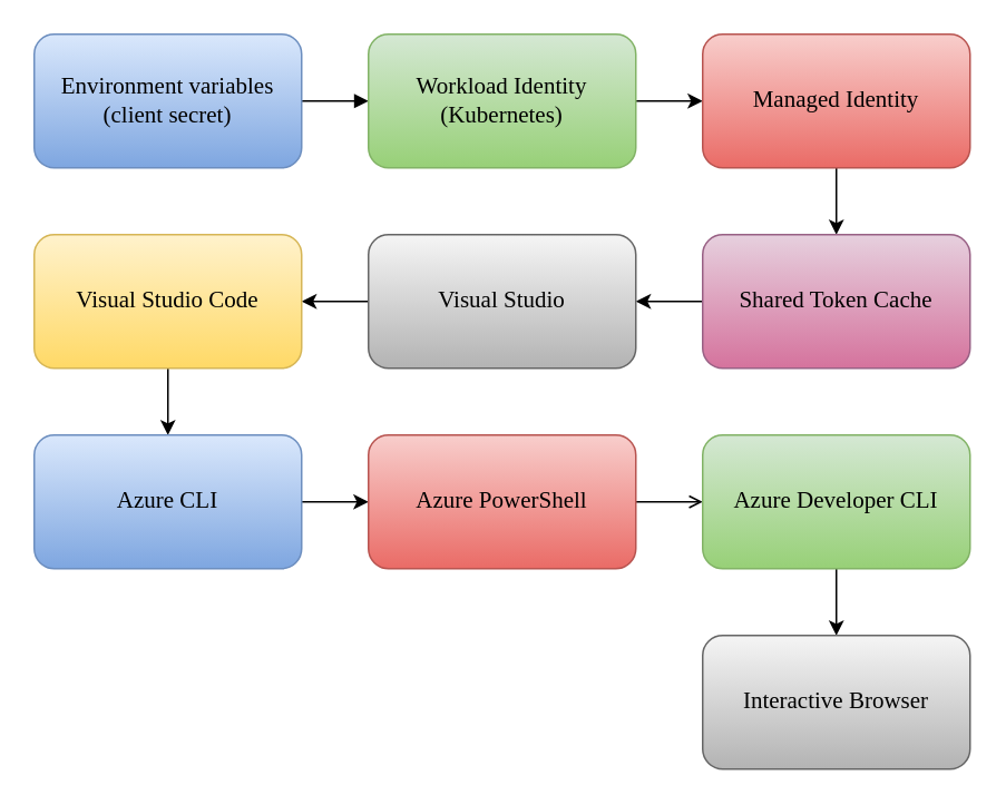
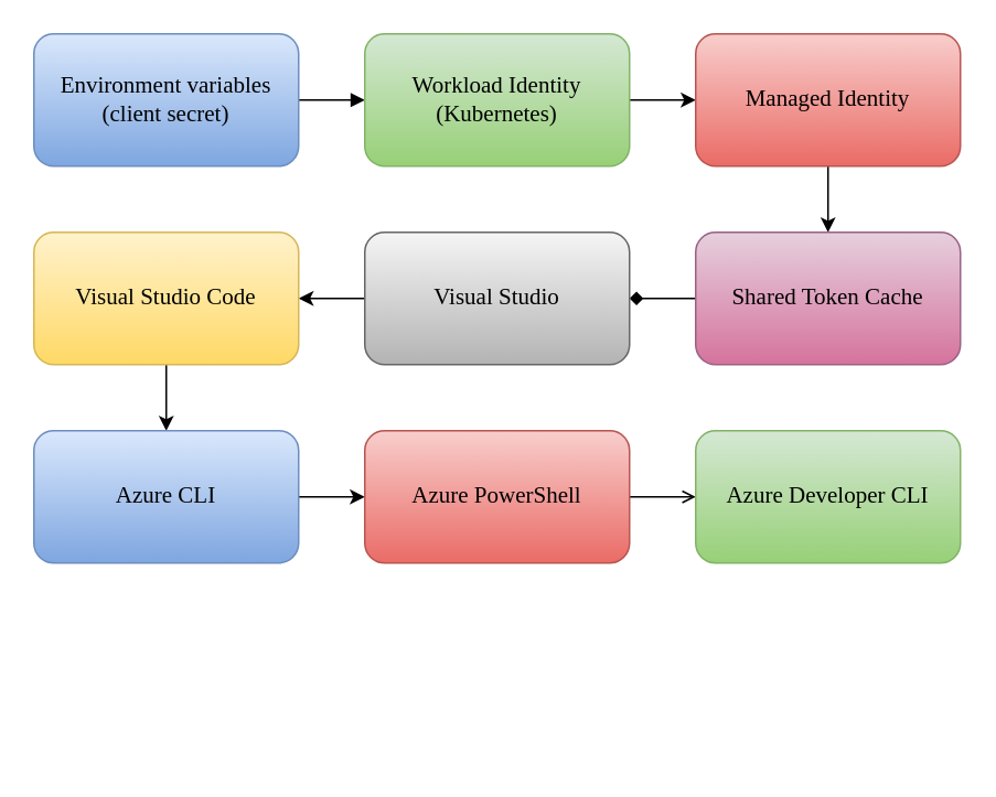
  <mxCell id="0" />
  <mxCell id="1" parent="0" />
  <mxCell id="2" style="edgeStyle=orthogonalEdgeStyle;rounded=0;orthogonalLoop=1;jettySize=auto;html=1;endArrow=block;endFill=1;" edge="1" parent="1" source="3" target="5"><mxGeometry relative="1" as="geometry" /></mxCell>
  <mxCell id="3" value="Environment variables&lt;div&gt;(client secret)&lt;/div&gt;" style="rounded=1;whiteSpace=wrap;html=1;fillColor=#dae8fc;strokeColor=#6c8ebf;fontFamily=Tahoma;fontSize=14;gradientColor=#7ea6e0;" vertex="1" parent="1"><mxGeometry x="20" y="20" width="160" height="80" as="geometry" /></mxCell>
  <mxCell id="4" style="edgeStyle=orthogonalEdgeStyle;rounded=0;orthogonalLoop=1;jettySize=auto;html=1;" edge="1" parent="1" source="5" target="7"><mxGeometry relative="1" as="geometry" /></mxCell>
  <mxCell id="5" value="Workload Identity&lt;div&gt;(Kubernetes)&lt;/div&gt;" style="rounded=1;whiteSpace=wrap;html=1;fillColor=#d5e8d4;strokeColor=#82b366;fontFamily=Tahoma;fontSize=14;gradientColor=#97d077;" vertex="1" parent="1"><mxGeometry x="220" y="20" width="160" height="80" as="geometry" /></mxCell>
  <mxCell id="6" style="edgeStyle=orthogonalEdgeStyle;rounded=0;orthogonalLoop=1;jettySize=auto;html=1;entryX=0.5;entryY=0;entryDx=0;entryDy=0;" edge="1" parent="1" source="7" target="9"><mxGeometry relative="1" as="geometry" /></mxCell>
  <mxCell id="7" value="Managed Identity" style="rounded=1;whiteSpace=wrap;html=1;fillColor=#f8cecc;strokeColor=#b85450;fontFamily=Tahoma;fontSize=14;gradientColor=#ea6b66;" vertex="1" parent="1"><mxGeometry x="420" y="20" width="160" height="80" as="geometry" /></mxCell>
- <mxCell id="8" style="edgeStyle=orthogonalEdgeStyle;rounded=0;orthogonalLoop=1;jettySize=auto;html=1;entryX=1;entryY=0.5;entryDx=0;entryDy=0;" edge="1" parent="1" source="9" target="11"><mxGeometry relative="1" as="geometry" /></mxCell>
+ <mxCell id="8" style="edgeStyle=orthogonalEdgeStyle;rounded=0;orthogonalLoop=1;jettySize=auto;html=1;entryX=1;entryY=0.5;entryDx=0;entryDy=0;endArrow=diamond;" edge="1" parent="1" source="9" target="11"><mxGeometry relative="1" as="geometry" /></mxCell>
  <mxCell id="9" value="Shared Token Cache" style="rounded=1;whiteSpace=wrap;html=1;fillColor=#e6d0de;strokeColor=#996185;fontFamily=Tahoma;fontSize=14;gradientColor=#d5739d;" vertex="1" parent="1"><mxGeometry x="420" y="140" width="160" height="80" as="geometry" /></mxCell>
  <mxCell id="10" style="edgeStyle=orthogonalEdgeStyle;rounded=0;orthogonalLoop=1;jettySize=auto;html=1;entryX=1;entryY=0.5;entryDx=0;entryDy=0;" edge="1" parent="1" source="11" target="13"><mxGeometry relative="1" as="geometry" /></mxCell>
  <mxCell id="11" value="Visual Studio" style="rounded=1;whiteSpace=wrap;html=1;fillColor=#f5f5f5;strokeColor=#666666;fontFamily=Tahoma;fontSize=14;gradientColor=#b3b3b3;" vertex="1" parent="1"><mxGeometry x="220" y="140" width="160" height="80" as="geometry" /></mxCell>
  <mxCell id="12" style="edgeStyle=orthogonalEdgeStyle;rounded=0;orthogonalLoop=1;jettySize=auto;html=1;entryX=0.5;entryY=0;entryDx=0;entryDy=0;" edge="1" parent="1" source="13" target="15"><mxGeometry relative="1" as="geometry" /></mxCell>
  <mxCell id="13" value="Visual Studio Code" style="rounded=1;whiteSpace=wrap;html=1;fontFamily=Tahoma;fontSize=14;fillColor=#fff2cc;gradientColor=#ffd966;strokeColor=#d6b656;" vertex="1" parent="1"><mxGeometry x="20" y="140" width="160" height="80" as="geometry" /></mxCell>
  <mxCell id="14" style="edgeStyle=orthogonalEdgeStyle;rounded=0;orthogonalLoop=1;jettySize=auto;html=1;entryX=0;entryY=0.5;entryDx=0;entryDy=0;" edge="1" parent="1" source="15" target="17"><mxGeometry relative="1" as="geometry" /></mxCell>
  <mxCell id="15" value="Azure CLI" style="rounded=1;whiteSpace=wrap;html=1;fillColor=#dae8fc;strokeColor=#6c8ebf;fontFamily=Tahoma;fontSize=14;gradientColor=#7ea6e0;" vertex="1" parent="1"><mxGeometry x="20" y="260" width="160" height="80" as="geometry" /></mxCell>
  <mxCell id="16" style="edgeStyle=orthogonalEdgeStyle;rounded=0;orthogonalLoop=1;jettySize=auto;html=1;entryX=0;entryY=0.5;entryDx=0;entryDy=0;endArrow=open;" edge="1" parent="1" source="17" target="19"><mxGeometry relative="1" as="geometry" /></mxCell>
  <mxCell id="17" value="Azure PowerShell" style="rounded=1;whiteSpace=wrap;html=1;fillColor=#f8cecc;strokeColor=#b85450;fontFamily=Tahoma;fontSize=14;gradientColor=#ea6b66;" vertex="1" parent="1"><mxGeometry x="220" y="260" width="160" height="80" as="geometry" /></mxCell>
- <mxCell id="18" style="edgeStyle=orthogonalEdgeStyle;rounded=0;orthogonalLoop=1;jettySize=auto;html=1;entryX=0.5;entryY=0;entryDx=0;entryDy=0;" edge="1" parent="1" source="19" target="20"><mxGeometry relative="1" as="geometry" /></mxCell>
  <mxCell id="19" value="Azure Developer CLI" style="rounded=1;whiteSpace=wrap;html=1;fillColor=#d5e8d4;strokeColor=#82b366;fontFamily=Tahoma;fontSize=14;gradientColor=#97d077;" vertex="1" parent="1"><mxGeometry x="420" y="260" width="160" height="80" as="geometry" /></mxCell>
- <mxCell id="20" value="Interactive Browser" style="rounded=1;whiteSpace=wrap;html=1;fillColor=#f5f5f5;strokeColor=#666666;fontFamily=Tahoma;fontSize=14;gradientColor=#b3b3b3;" vertex="1" parent="1"><mxGeometry x="420" y="380" width="160" height="80" as="geometry" /></mxCell>
